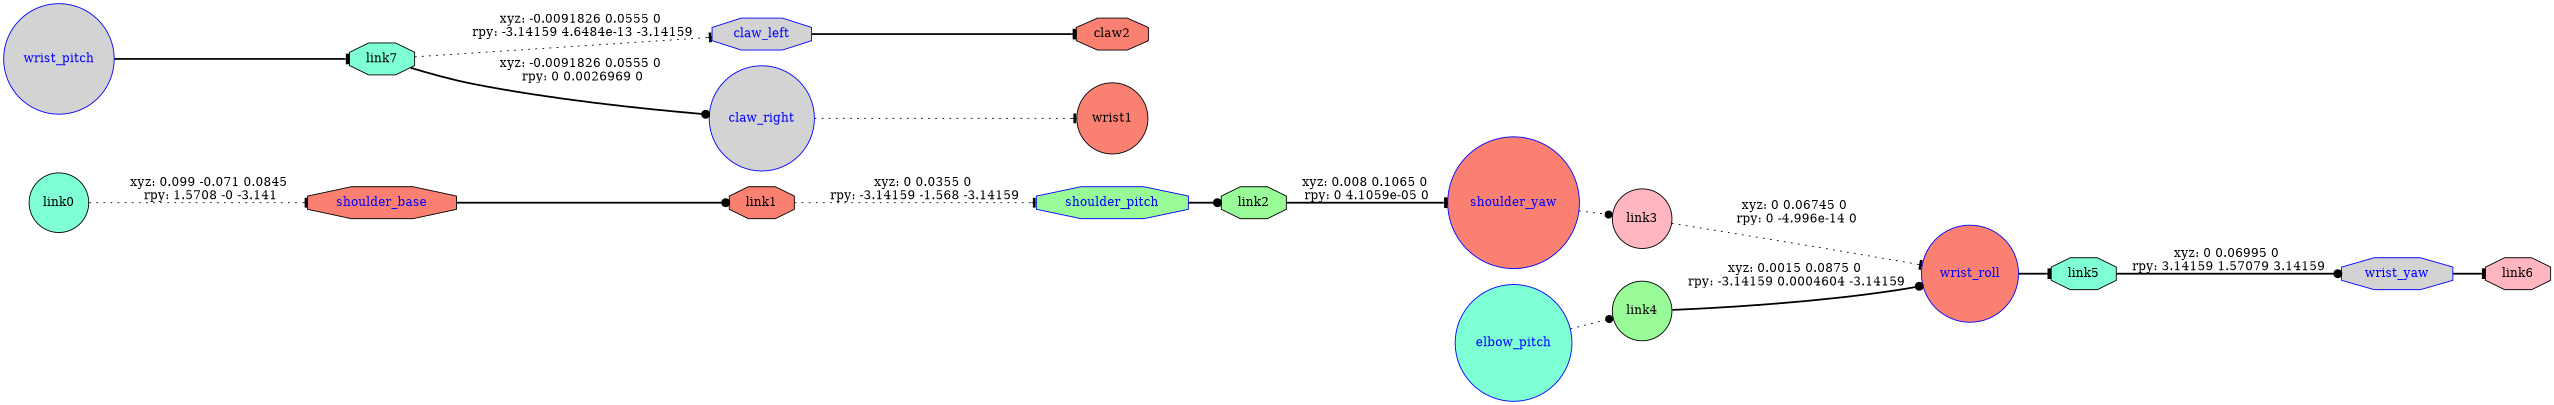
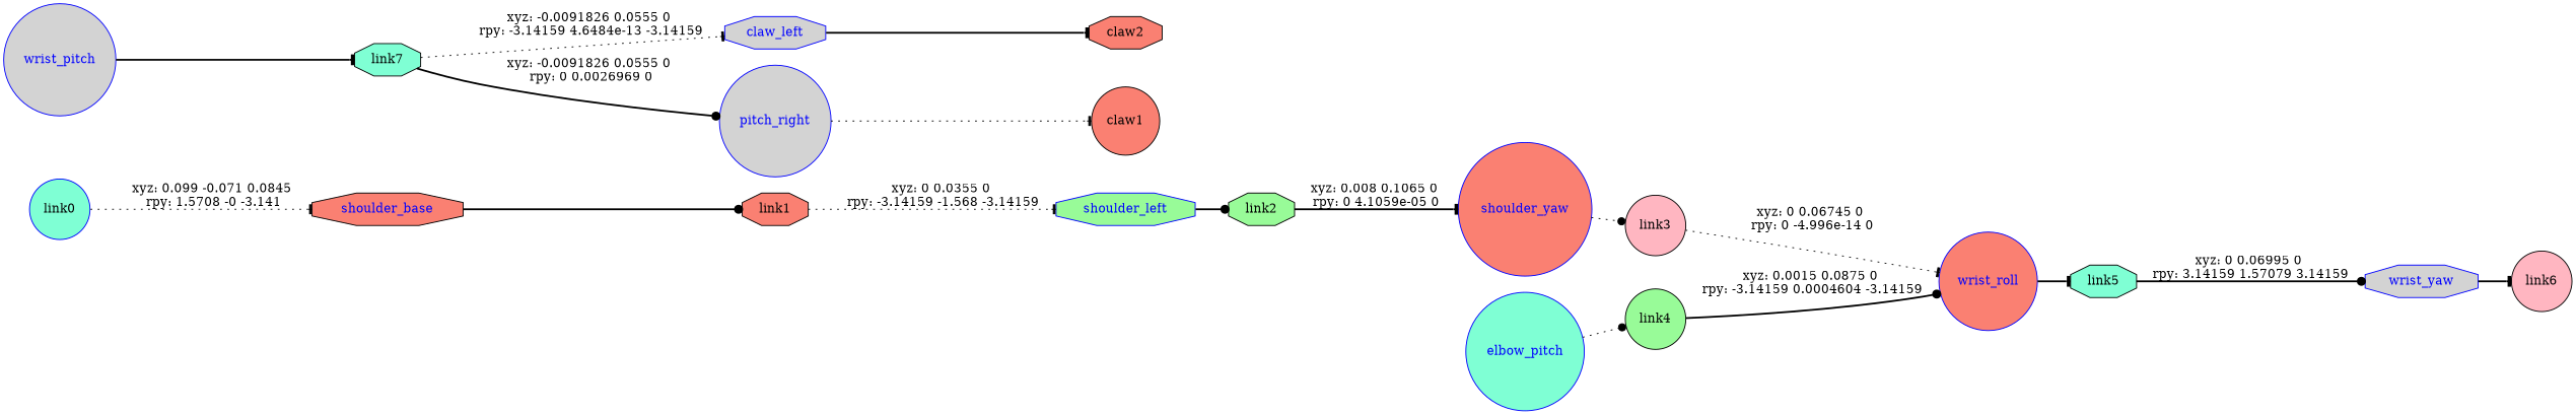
  digraph {
    rankdir=LR
    node [fillcolor=salmon shape=circle style=filled]
    edge [arrowhead=tee style=bold]
-   n1 [fillcolor=aquamarine label=link0]
+   n1 [fillcolor=aquamarine label=link0 color=blue]
    shoulder_base [color=black fontcolor=blue shape=octagon]
    n3 [label=link1 shape=octagon]
-   shoulder_pitch [color=blue fillcolor=palegreen fontcolor=blue shape=octagon]
+   shoulder_pitch [color=blue fillcolor=palegreen fontcolor=blue shape=octagon label=shoulder_left]
    n5 [fillcolor=palegreen label=link2 shape=octagon]
    shoulder_yaw [color=blue fontcolor=blue]
    n7 [fillcolor=lightpink label=link3]
    wrist_roll [color=blue fontcolor=blue]
    elbow_pitch [color=blue fillcolor=aquamarine fontcolor=blue]
    n10 [fillcolor=palegreen label=link4]
    n11 [fillcolor=aquamarine label=link5 shape=octagon]
    wrist_yaw [color=blue fillcolor=lightgrey fontcolor=blue shape=octagon]
-   n13 [fillcolor=lightpink label=link6 shape=octagon]
+   n13 [fillcolor=lightpink label=link6]
    wrist_pitch [color=blue fillcolor=lightgrey fontcolor=blue]
    n15 [fillcolor=aquamarine label=link7 shape=octagon]
    claw_left [color=blue fillcolor=lightgrey fontcolor=blue shape=octagon]
-   claw_right [color=blue fillcolor=lightgrey fontcolor=blue]
+   claw_right [color=blue fillcolor=lightgrey fontcolor=blue label=pitch_right]
    n18 [label=claw2 shape=octagon]
-   n19 [label=wrist1]
+   n19 [label=claw1]
    n1 -> shoulder_base [label="xyz: 0.099 -0.071 0.0845 \nrpy: 1.5708 -0 -3.141" style=dotted]
    shoulder_base -> n3 [arrowhead=dot]
    n3 -> shoulder_pitch [label="xyz: 0 0.0355 0 \nrpy: -3.14159 -1.568 -3.14159" style=dotted]
    shoulder_pitch -> n5 [arrowhead=dot]
    n5 -> shoulder_yaw [label="xyz: 0.008 0.1065 0 \nrpy: 0 4.1059e-05 0"]
    shoulder_yaw -> n7 [arrowhead=dot style=dotted]
    n7 -> wrist_roll [label="xyz: 0 0.06745 0 \nrpy: 0 -4.996e-14 0" style=dotted]
    wrist_roll -> n11
    elbow_pitch -> n10 [arrowhead=dot style=dotted]
    n10 -> wrist_roll [arrowhead=dot label="xyz: 0.0015 0.0875 0 \nrpy: -3.14159 0.0004604 -3.14159"]
    n11 -> wrist_yaw [arrowhead=dot label="xyz: 0 0.06995 0 \nrpy: 3.14159 1.57079 3.14159"]
    wrist_yaw -> n13
    wrist_pitch -> n15
    n15 -> claw_left [label="xyz: -0.0091826 0.0555 0 \nrpy: -3.14159 4.6484e-13 -3.14159" style=dotted]
    n15 -> claw_right [arrowhead=dot label="xyz: -0.0091826 0.0555 0 \nrpy: 0 0.0026969 0"]
    claw_left -> n18
    claw_right -> n19 [style=dotted]
  }
